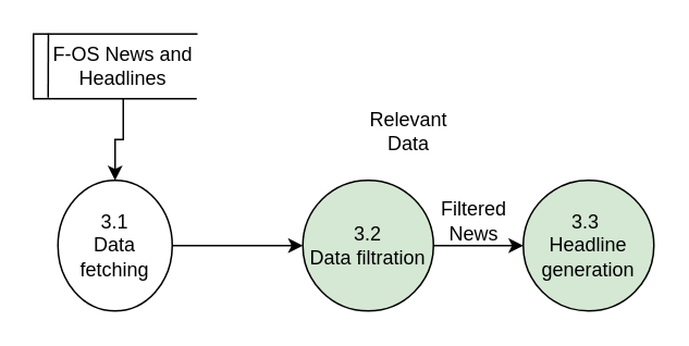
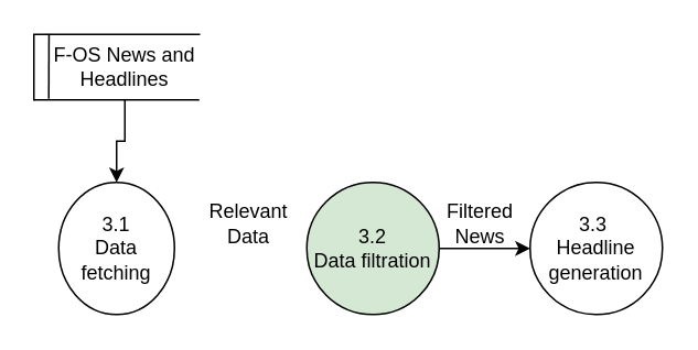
  <mxCell id="0" />
  <mxCell id="1" parent="0" />
- <mxCell id="2" style="edgeStyle=orthogonalEdgeStyle;rounded=0;orthogonalLoop=1;jettySize=auto;html=1;entryX=0;entryY=0.5;entryDx=0;entryDy=0;" edge="1" parent="1" source="3" target="10"><mxGeometry relative="1" as="geometry" /></mxCell>
  <mxCell id="3" value="3.1&lt;br&gt;Data fetching" style="ellipse;whiteSpace=wrap;html=1;aspect=fixed;" vertex="1" parent="1"><mxGeometry x="35" y="110" width="70" height="80" as="geometry" /></mxCell>
  <mxCell id="4" value="" style="shape=partialRectangle;whiteSpace=wrap;html=1;bottom=0;right=0;fillColor=none;" vertex="1" parent="1"><mxGeometry x="20" y="20.32" width="100" height="39.68" as="geometry" /></mxCell>
  <mxCell id="5" value="" style="endArrow=none;html=1;rounded=0;exitX=0;exitY=1;exitDx=0;exitDy=0;entryX=1;entryY=1;entryDx=0;entryDy=0;" edge="1" parent="1" source="4" target="4"><mxGeometry width="50" height="50" relative="1" as="geometry"><mxPoint x="294" y="10.32" as="sourcePoint" /><mxPoint x="344" y="-39.68" as="targetPoint" /></mxGeometry></mxCell>
  <mxCell id="6" value="" style="endArrow=none;html=1;rounded=0;exitX=0.126;exitY=0.042;exitDx=0;exitDy=0;exitPerimeter=0;" edge="1" parent="1"><mxGeometry width="50" height="50" relative="1" as="geometry"><mxPoint x="29.12" y="20" as="sourcePoint" /><mxPoint x="29" y="59.32" as="targetPoint" /></mxGeometry></mxCell>
  <mxCell id="7" style="edgeStyle=orthogonalEdgeStyle;rounded=0;orthogonalLoop=1;jettySize=auto;html=1;entryX=0.5;entryY=0;entryDx=0;entryDy=0;" edge="1" parent="1" source="8" target="3"><mxGeometry relative="1" as="geometry" /></mxCell>
  <mxCell id="8" value="F-OS News and Headlines" style="text;html=1;strokeColor=none;fillColor=none;align=center;verticalAlign=middle;whiteSpace=wrap;rounded=0;" vertex="1" parent="1"><mxGeometry x="30" y="20.32" width="90" height="39.68" as="geometry" /></mxCell>
  <mxCell id="9" style="edgeStyle=orthogonalEdgeStyle;rounded=0;orthogonalLoop=1;jettySize=auto;html=1;" edge="1" parent="1" source="10" target="11"><mxGeometry relative="1" as="geometry" /></mxCell>
  <mxCell id="10" value="3.2&lt;br&gt;Data filtration" style="ellipse;whiteSpace=wrap;html=1;aspect=fixed;fillColor=#d5e8d4;" vertex="1" parent="1"><mxGeometry x="185" y="110" width="80" height="80" as="geometry" /></mxCell>
- <mxCell id="11" value="3.3&amp;nbsp;&lt;br&gt;Headline generation" style="ellipse;whiteSpace=wrap;html=1;aspect=fixed;fillColor=#d5e8d4;" vertex="1" parent="1"><mxGeometry x="320" y="110" width="80" height="80" as="geometry" /></mxCell>
- <mxCell id="12" value="Relevant Data" style="text;html=1;strokeColor=none;fillColor=none;align=center;verticalAlign=middle;whiteSpace=wrap;rounded=0;" vertex="1" parent="1"><mxGeometry x="220" y="65" width="60" height="30" as="geometry" /></mxCell>
+ <mxCell id="11" value="3.3&amp;nbsp;&lt;br&gt;Headline generation" style="ellipse;whiteSpace=wrap;html=1;aspect=fixed;" vertex="1" parent="1"><mxGeometry x="320" y="110" width="80" height="80" as="geometry" /></mxCell>
+ <mxCell id="12" value="Relevant Data" style="text;html=1;strokeColor=none;fillColor=none;align=center;verticalAlign=middle;whiteSpace=wrap;rounded=0;" vertex="1" parent="1"><mxGeometry x="120" y="120" width="60" height="30" as="geometry" /></mxCell>
  <mxCell id="13" value="Filtered News" style="text;html=1;strokeColor=none;fillColor=none;align=center;verticalAlign=middle;whiteSpace=wrap;rounded=0;" vertex="1" parent="1"><mxGeometry x="260" y="120" width="60" height="30" as="geometry" /></mxCell>
